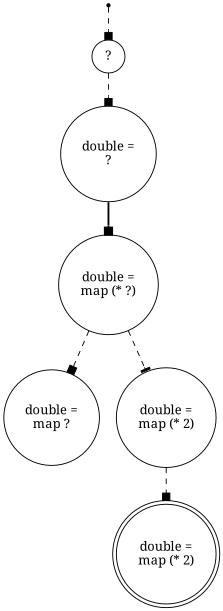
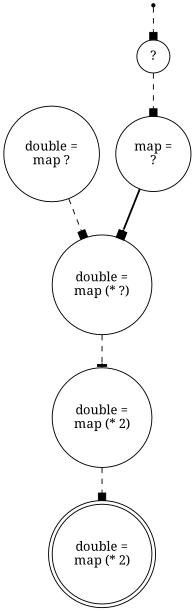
  digraph {
    fontname="Noto Serif"
    node [fontname="Noto Serif" shape=circle]
    edge [arrowhead=box fontname="Noto Serif" style=dashed]
    n1 [label="?"]
-   n2 [label="double =\n?"]
+   n2 [label="map =\n?"]
    n3 [label="double =\nmap (* ?)"]
    n4 [label="double =\nmap ?"]
    n5 [label="double =\nmap (* 2)"]
    n6 [label="double =\nmap (* 2)" shape=doublecircle]
    n7 [label="double =\nmap (* 2)" shape=point]
    n1 -> n2
    n2 -> n3 [style=bold]
    n3 -> n5 [arrowhead=tee]
-   n3 -> n4
+   n4 -> n3
    n5 -> n6
    n7 -> n1
  }
